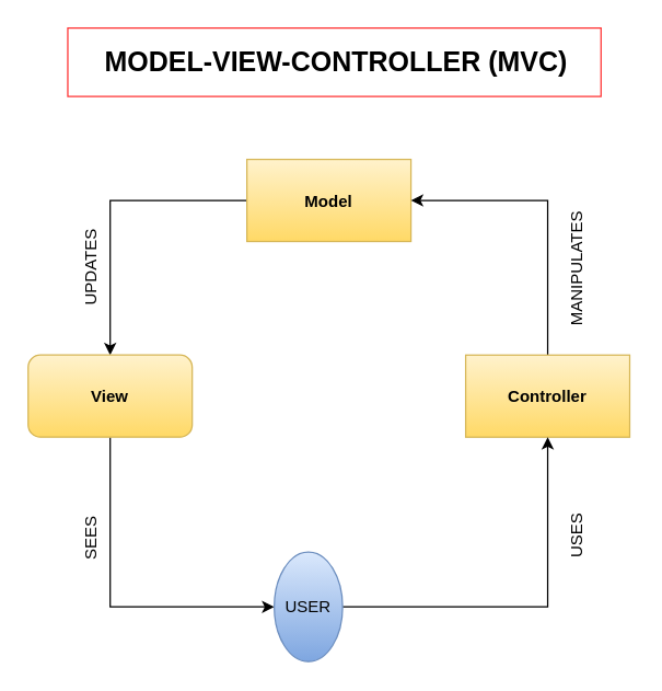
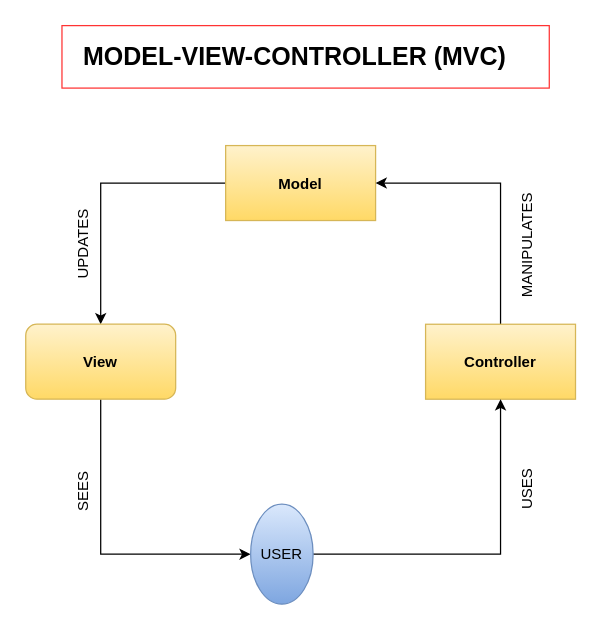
  <mxCell id="0" />
  <mxCell id="1" parent="0" />
  <mxCell id="2" value="" style="rounded=0;whiteSpace=wrap;html=1;strokeColor=#FF3333;" vertex="1" parent="1"><mxGeometry x="49" y="20" width="390" height="50" as="geometry" /></mxCell>
  <mxCell id="3" style="edgeStyle=orthogonalEdgeStyle;rounded=0;orthogonalLoop=1;jettySize=auto;html=1;" edge="1" parent="1" source="4" target="6"><mxGeometry relative="1" as="geometry" /></mxCell>
  <mxCell id="4" value="Model" style="gradientColor=#ffd966;fillColor=#fff2cc;strokeColor=#d6b656;fontStyle=1" parent="1" vertex="1"><mxGeometry x="180" y="116" width="120" height="60" as="geometry" /></mxCell>
  <mxCell id="5" style="edgeStyle=orthogonalEdgeStyle;rounded=0;orthogonalLoop=1;jettySize=auto;html=1;exitX=0.5;exitY=1;exitDx=0;exitDy=0;entryX=0;entryY=0.5;entryDx=0;entryDy=0;" edge="1" parent="1" source="6" target="10"><mxGeometry relative="1" as="geometry"><mxPoint x="80" y="343" as="sourcePoint" /></mxGeometry></mxCell>
  <mxCell id="6" value="View" style="gradientColor=#ffd966;fillColor=#fff2cc;strokeColor=#d6b656;fontStyle=1;rounded=1;" parent="1" vertex="1"><mxGeometry x="20" y="259" width="120" height="60" as="geometry" /></mxCell>
  <mxCell id="7" style="edgeStyle=orthogonalEdgeStyle;rounded=0;orthogonalLoop=1;jettySize=auto;html=1;entryX=1;entryY=0.5;entryDx=0;entryDy=0;exitX=0.5;exitY=0;exitDx=0;exitDy=0;" edge="1" parent="1" source="8" target="4"><mxGeometry relative="1" as="geometry" /></mxCell>
  <mxCell id="8" value="Controller" style="gradientColor=#ffd966;fillColor=#fff2cc;strokeColor=#d6b656;fontStyle=1" parent="1" vertex="1"><mxGeometry x="340" y="259" width="120" height="60" as="geometry" /></mxCell>
  <mxCell id="9" style="edgeStyle=orthogonalEdgeStyle;rounded=0;orthogonalLoop=1;jettySize=auto;html=1;entryX=0.5;entryY=1;entryDx=0;entryDy=0;" edge="1" parent="1" source="10" target="8"><mxGeometry relative="1" as="geometry"><mxPoint x="400" y="343" as="targetPoint" /></mxGeometry></mxCell>
  <mxCell id="10" value="USER" style="ellipse;whiteSpace=wrap;html=1;aspect=fixed;gradientColor=#7ea6e0;fillColor=#dae8fc;strokeColor=#6c8ebf;" vertex="1" parent="1"><mxGeometry x="200" y="403" width="50" height="80" as="geometry" /></mxCell>
  <mxCell id="11" value="UPDATES" style="text;html=1;strokeColor=none;fillColor=none;align=center;verticalAlign=middle;whiteSpace=wrap;rounded=0;rotation=-90;" vertex="1" parent="1"><mxGeometry x="26" y="185" width="80" height="20" as="geometry" /></mxCell>
  <mxCell id="12" value="MANIPULATES" style="text;html=1;strokeColor=none;fillColor=none;align=center;verticalAlign=middle;whiteSpace=wrap;rounded=0;rotation=-90;" vertex="1" parent="1"><mxGeometry x="382" y="186" width="80" height="20" as="geometry" /></mxCell>
  <mxCell id="13" value="SEES" style="text;html=1;strokeColor=none;fillColor=none;align=center;verticalAlign=middle;whiteSpace=wrap;rounded=0;rotation=-90;" vertex="1" parent="1"><mxGeometry x="26" y="383" width="80" height="20" as="geometry" /></mxCell>
  <mxCell id="14" value="USES" style="text;html=1;strokeColor=none;fillColor=none;align=center;verticalAlign=middle;whiteSpace=wrap;rounded=0;rotation=-90;" vertex="1" parent="1"><mxGeometry x="382" y="381" width="80" height="20" as="geometry" /></mxCell>
- <mxCell id="15" value="&lt;b&gt;&lt;font style=&quot;font-size: 20px&quot;&gt;MODEL-VIEW-CONTROLLER (MVC)&lt;/font&gt;&lt;/b&gt;" style="text;html=1;align=center;verticalAlign=middle;resizable=0;points=[];autosize=1;" vertex="1" parent="1"><mxGeometry x="70" y="34" width="350" height="20" as="geometry" /></mxCell>
+ <mxCell id="15" value="&lt;b&gt;&lt;font style=&quot;font-size: 20px&quot;&gt;MODEL-VIEW-CONTROLLER (MVC)&lt;/font&gt;&lt;/b&gt;" style="text;html=1;align=center;verticalAlign=middle;resizable=0;points=[];autosize=1;" vertex="1" parent="1"><mxGeometry x="60" y="34" width="350" height="20" as="geometry" /></mxCell>
